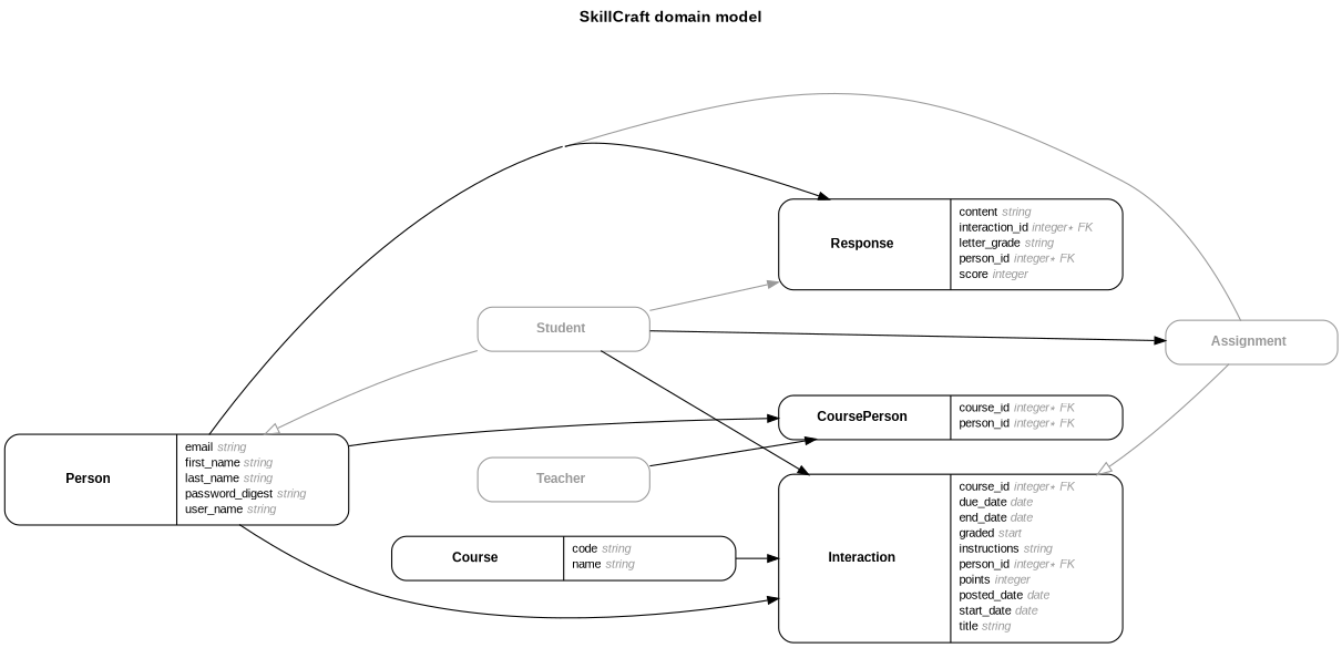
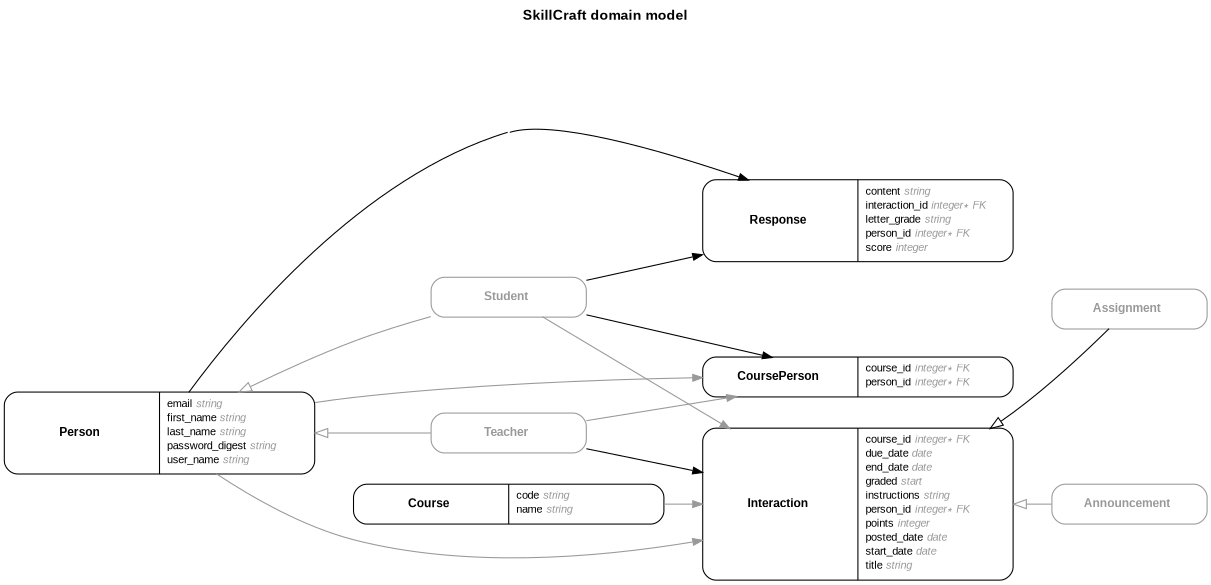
  digraph {
    concentrate=true
    fontname="Arial Bold"
    fontsize=13
    label="SkillCraft domain model\n\n"
    labelloc=t
    nodesep=0.4
    rankdir=LR
    ranksep=0.5
    splines=spline
    node [fontname=Arial fontsize=10 margin="0.07,0.05" penwidth=1.0 shape=Mrecord]
    edge [arrowhead=normal arrowsize=0.9 arrowtail=none dir=both fontname=Arial fontsize=7 labelangle=32 labeldistance=1.8 penwidth=1.0 weight=1]
+   n1 [color=grey60 fontcolor=grey60 label=<{<table border="0" align="center" cellspacing="0.5" cellpadding="0" width="134">   <tr><td align="center" valign="bottom" width="130"><font face="Arial Bold" point-size="11">Announcement</font></td></tr> </table> }>]
    n2 [color=grey60 fontcolor=grey60 label=<{<table border="0" align="center" cellspacing="0.5" cellpadding="0" width="134">   <tr><td align="center" valign="bottom" width="130"><font face="Arial Bold" point-size="11">Assignment</font></td></tr> </table> }>]
    n3 [label=<{<table border="0" align="center" cellspacing="0.5" cellpadding="0" width="134">   <tr><td align="center" valign="bottom" width="130"><font face="Arial Bold" point-size="11">Course</font></td></tr> </table> | <table border="0" align="left" cellspacing="2" cellpadding="0" width="134">   <tr><td align="left" width="130" port="code">code <font face="Arial Italic" color="grey60">string</font></td></tr>   <tr><td align="left" width="130" port="name">name <font face="Arial Italic" color="grey60">string</font></td></tr> </table> }>]
    n4 [label=<{<table border="0" align="center" cellspacing="0.5" cellpadding="0" width="134">   <tr><td align="center" valign="bottom" width="130"><font face="Arial Bold" point-size="11">Interaction</font></td></tr> </table> | <table border="0" align="left" cellspacing="2" cellpadding="0" width="134">   <tr><td align="left" width="130" port="course_id">course_id <font face="Arial Italic" color="grey60">integer ∗ FK</font></td></tr>   <tr><td align="left" width="130" port="due_date">due_date <font face="Arial Italic" color="grey60">date</font></td></tr>   <tr><td align="left" width="130" port="end_date">end_date <font face="Arial Italic" color="grey60">date</font></td></tr>   <tr><td align="left" width="130" port="graded">graded <font face="Arial Italic" color="grey60">start</font></td></tr>   <tr><td align="left" width="130" port="instructions">instructions <font face="Arial Italic" color="grey60">string</font></td></tr>   <tr><td align="left" width="130" port="person_id">person_id <font face="Arial Italic" color="grey60">integer ∗ FK</font></td></tr>   <tr><td align="left" width="130" port="points">points <font face="Arial Italic" color="grey60">integer</font></td></tr>   <tr><td align="left" width="130" port="posted_date">posted_date <font face="Arial Italic" color="grey60">date</font></td></tr>   <tr><td align="left" width="130" port="start_date">start_date <font face="Arial Italic" color="grey60">date</font></td></tr>   <tr><td align="left" width="130" port="title">title <font face="Arial Italic" color="grey60">string</font></td></tr> </table> }>]
    n5 [label=<{<table border="0" align="center" cellspacing="0.5" cellpadding="0" width="134">   <tr><td align="center" valign="bottom" width="130"><font face="Arial Bold" point-size="11">CoursePerson</font></td></tr> </table> | <table border="0" align="left" cellspacing="2" cellpadding="0" width="134">   <tr><td align="left" width="130" port="course_id">course_id <font face="Arial Italic" color="grey60">integer ∗ FK</font></td></tr>   <tr><td align="left" width="130" port="person_id">person_id <font face="Arial Italic" color="grey60">integer ∗ FK</font></td></tr> </table> }>]
    n6 [label=<{<table border="0" align="center" cellspacing="0.5" cellpadding="0" width="134">   <tr><td align="center" valign="bottom" width="130"><font face="Arial Bold" point-size="11">Response</font></td></tr> </table> | <table border="0" align="left" cellspacing="2" cellpadding="0" width="134">   <tr><td align="left" width="130" port="content">content <font face="Arial Italic" color="grey60">string</font></td></tr>   <tr><td align="left" width="130" port="interaction_id">interaction_id <font face="Arial Italic" color="grey60">integer ∗ FK</font></td></tr>   <tr><td align="left" width="130" port="letter_grade">letter_grade <font face="Arial Italic" color="grey60">string</font></td></tr>   <tr><td align="left" width="130" port="person_id">person_id <font face="Arial Italic" color="grey60">integer ∗ FK</font></td></tr>   <tr><td align="left" width="130" port="score">score <font face="Arial Italic" color="grey60">integer</font></td></tr> </table> }>]
    n7 [label=<{<table border="0" align="center" cellspacing="0.5" cellpadding="0" width="134">   <tr><td align="center" valign="bottom" width="130"><font face="Arial Bold" point-size="11">Person</font></td></tr> </table> | <table border="0" align="left" cellspacing="2" cellpadding="0" width="134">   <tr><td align="left" width="130" port="email">email <font face="Arial Italic" color="grey60">string</font></td></tr>   <tr><td align="left" width="130" port="first_name">first_name <font face="Arial Italic" color="grey60">string</font></td></tr>   <tr><td align="left" width="130" port="last_name">last_name <font face="Arial Italic" color="grey60">string</font></td></tr>   <tr><td align="left" width="130" port="password_digest">password_digest <font face="Arial Italic" color="grey60">string</font></td></tr>   <tr><td align="left" width="130" port="user_name">user_name <font face="Arial Italic" color="grey60">string</font></td></tr> </table> }>]
    n8 [color=grey60 fontcolor=grey60 label=<{<table border="0" align="center" cellspacing="0.5" cellpadding="0" width="134">   <tr><td align="center" valign="bottom" width="130"><font face="Arial Bold" point-size="11">Student</font></td></tr> </table> }>]
    n9 [color=grey60 fontcolor=grey60 label=<{<table border="0" align="center" cellspacing="0.5" cellpadding="0" width="134">   <tr><td align="center" valign="bottom" width="130"><font face="Arial Bold" point-size="11">Teacher</font></td></tr> </table> }>]
-   n3 -> n4 [weight=4]
-   n4 -> n2 [arrowhead=none arrowsize=1.2 arrowtail=onormal color=grey60 weight=""]
-   n7 -> n4 [weight=3]
-   n7 -> n5
+   n3 -> n4 [weight=4 color=grey60]
+   n4 -> n1 [arrowhead=none arrowsize=1.2 arrowtail=onormal color=grey60 weight=""]
+   n4 -> n2 [arrowhead=none arrowsize=1.2 arrowtail=onormal color=black weight=""]
+   n7 -> n4 [weight=3 color=grey60]
+   n7 -> n5 [color=grey60]
    n7 -> n6
    n7 -> n8 [arrowhead=none arrowsize=1.2 arrowtail=onormal color=grey60 weight=""]
-   n7 -> n2 [arrowhead=none arrowsize=1.2 arrowtail=onormal color=grey60 weight=""]
-   n8 -> n4
-   n8 -> n2
-   n8 -> n6 [color=grey60]
-   n9 -> n5
+   n7 -> n9 [arrowhead=none arrowsize=1.2 arrowtail=onormal color=grey60 weight=""]
+   n8 -> n4 [color=grey60]
+   n8 -> n5
+   n8 -> n6
+   n9 -> n4
+   n9 -> n5 [color=grey60]
  }
